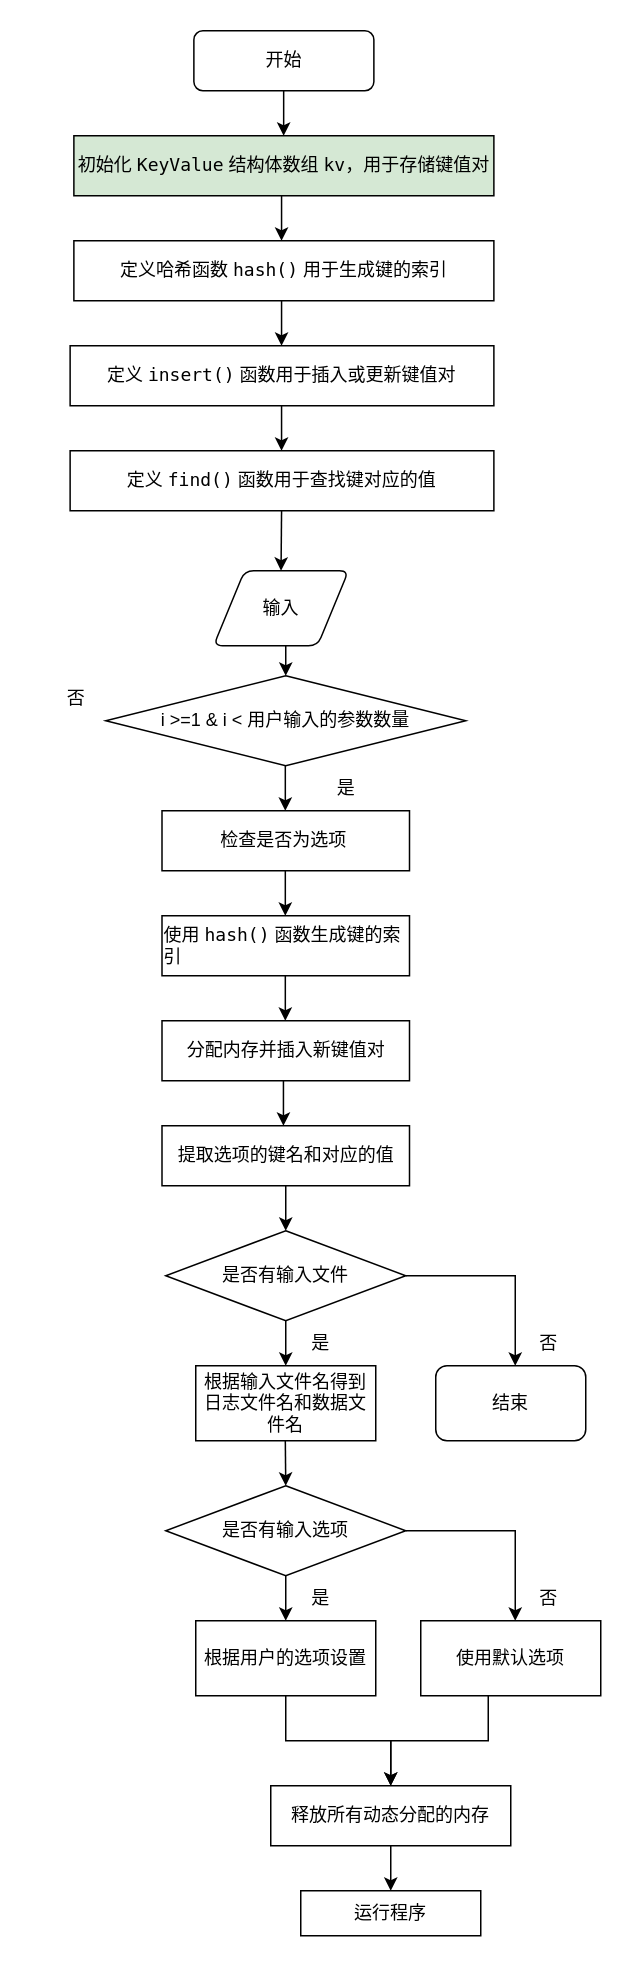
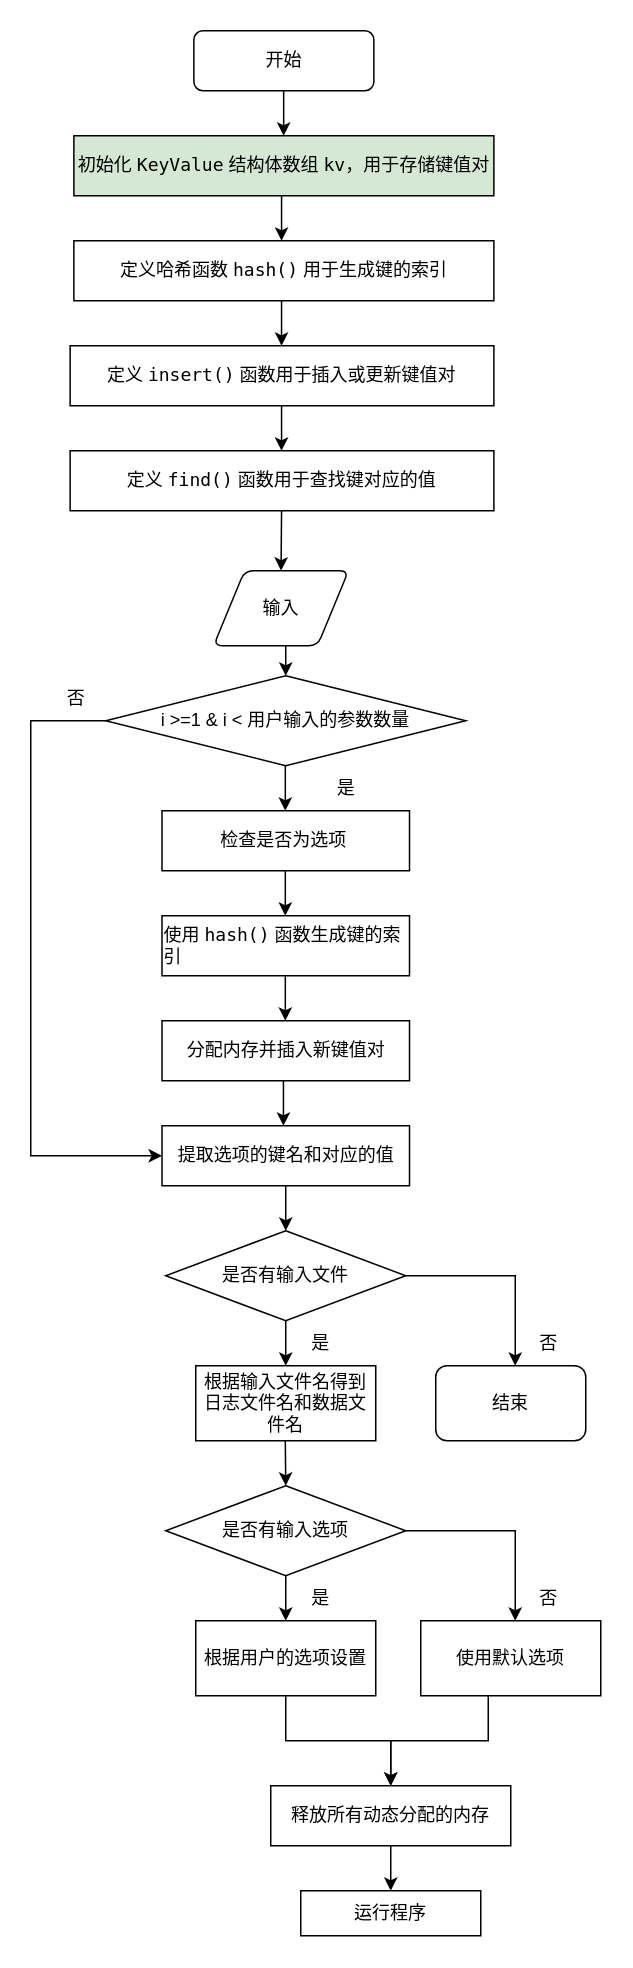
  <mxCell id="0" />
  <mxCell id="1" parent="0" />
  <mxCell id="2" value="初始化&amp;nbsp;&lt;code style=&quot;border-color: var(--border-color); text-align: left;&quot;&gt;KeyValue&lt;/code&gt;&lt;span style=&quot;text-align: left;&quot;&gt;&amp;nbsp;结构体数组&amp;nbsp;&lt;/span&gt;&lt;code style=&quot;border-color: var(--border-color); text-align: left;&quot;&gt;kv&lt;/code&gt;&lt;span style=&quot;text-align: left;&quot;&gt;，用于存储键值对&lt;/span&gt;" style="rounded=0;whiteSpace=wrap;html=1;fillColor=#d5e8d4;" vertex="1" parent="1"><mxGeometry x="48.75" y="90" width="280" height="40" as="geometry" /></mxCell>
  <mxCell id="3" value="开始" style="rounded=1;whiteSpace=wrap;html=1;" vertex="1" parent="1"><mxGeometry x="128.75" y="20" width="120" height="40" as="geometry" /></mxCell>
  <mxCell id="4" value="" style="endArrow=classic;html=1;rounded=0;exitX=0.5;exitY=1;exitDx=0;exitDy=0;" edge="1" parent="1"><mxGeometry width="50" height="50" relative="1" as="geometry"><mxPoint x="188.61" y="60" as="sourcePoint" /><mxPoint x="188.61" y="90" as="targetPoint" /></mxGeometry></mxCell>
  <mxCell id="5" value="定义哈希函数&amp;nbsp;&lt;code style=&quot;border-color: var(--border-color); text-align: left;&quot;&gt;hash()&lt;/code&gt;&lt;span style=&quot;text-align: left;&quot;&gt;&amp;nbsp;用于生成键的索引&lt;/span&gt;" style="rounded=0;whiteSpace=wrap;html=1;" vertex="1" parent="1"><mxGeometry x="48.75" y="160" width="280" height="40" as="geometry" /></mxCell>
  <mxCell id="6" value="定义&amp;nbsp;&lt;code style=&quot;border-color: var(--border-color); text-align: left;&quot;&gt;insert()&lt;/code&gt;&lt;span style=&quot;border-color: var(--border-color); text-align: left;&quot;&gt;&amp;nbsp;函数用于插入或更新键值对&lt;/span&gt;" style="rounded=0;whiteSpace=wrap;html=1;" vertex="1" parent="1"><mxGeometry x="46.25" y="230" width="282.5" height="40" as="geometry" /></mxCell>
  <mxCell id="7" value="定义&amp;nbsp;&lt;code style=&quot;border-color: var(--border-color); text-align: left; background-color: initial;&quot;&gt;find()&lt;/code&gt;&lt;span style=&quot;border-color: var(--border-color); text-align: left;&quot;&gt;&amp;nbsp;函数用于查找键对应的值&lt;/span&gt;" style="rounded=0;whiteSpace=wrap;html=1;" vertex="1" parent="1"><mxGeometry x="46.25" y="300" width="282.5" height="40" as="geometry" /></mxCell>
  <mxCell id="8" value="i &amp;gt;=1 &amp;amp; i &amp;lt; 用户输入的参数数量" style="rhombus;whiteSpace=wrap;html=1;" vertex="1" parent="1"><mxGeometry x="70" y="450" width="240" height="60" as="geometry" /></mxCell>
  <mxCell id="9" value="检查是否为选项&lt;span style=&quot;border-color: var(--border-color); text-align: left;&quot;&gt;&amp;nbsp;&lt;/span&gt;" style="rounded=0;whiteSpace=wrap;html=1;" vertex="1" parent="1"><mxGeometry x="107.5" y="540" width="165" height="40" as="geometry" /></mxCell>
+ <mxCell id="10" value="" style="endArrow=classic;html=1;rounded=0;exitX=0;exitY=0.5;exitDx=0;exitDy=0;entryX=0;entryY=0.5;entryDx=0;entryDy=0;" edge="1" parent="1" source="8" target="13"><mxGeometry width="50" height="50" relative="1" as="geometry"><mxPoint x="160" y="510" as="sourcePoint" /><mxPoint x="120" y="770" as="targetPoint" /><Array as="points"><mxPoint x="20" y="480" /><mxPoint x="20" y="770" /></Array></mxGeometry></mxCell>
  <mxCell id="11" value="" style="endArrow=classic;html=1;rounded=0;exitX=0.5;exitY=1;exitDx=0;exitDy=0;" edge="1" parent="1"><mxGeometry width="50" height="50" relative="1" as="geometry"><mxPoint x="190" y="420" as="sourcePoint" /><mxPoint x="190" y="450" as="targetPoint" /></mxGeometry></mxCell>
  <mxCell id="12" value="输入" style="shape=parallelogram;html=1;strokeWidth=1;perimeter=parallelogramPerimeter;whiteSpace=wrap;rounded=1;arcSize=12;size=0.23;" vertex="1" parent="1"><mxGeometry x="141.87" y="380" width="90" height="50" as="geometry" /></mxCell>
  <mxCell id="13" value="提取选项的键名和对应的值" style="rounded=0;whiteSpace=wrap;html=1;" vertex="1" parent="1"><mxGeometry x="107.5" y="750" width="165" height="40" as="geometry" /></mxCell>
  <mxCell id="14" value="" style="endArrow=classic;html=1;rounded=0;exitX=0.5;exitY=1;exitDx=0;exitDy=0;" edge="1" parent="1"><mxGeometry width="50" height="50" relative="1" as="geometry"><mxPoint x="190" y="790" as="sourcePoint" /><mxPoint x="190" y="820" as="targetPoint" /></mxGeometry></mxCell>
  <mxCell id="15" value="是否有输入文件" style="rhombus;whiteSpace=wrap;html=1;" vertex="1" parent="1"><mxGeometry x="110" y="820" width="160" height="60" as="geometry" /></mxCell>
  <mxCell id="16" value="根据输入文件名得到日志文件名和数据文件名" style="rounded=0;whiteSpace=wrap;html=1;" vertex="1" parent="1"><mxGeometry x="130" y="910" width="120" height="50" as="geometry" /></mxCell>
  <mxCell id="17" value="" style="endArrow=classic;html=1;rounded=0;exitX=0.5;exitY=1;exitDx=0;exitDy=0;" edge="1" parent="1" source="15"><mxGeometry width="50" height="50" relative="1" as="geometry"><mxPoint x="187.26" y="900" as="sourcePoint" /><mxPoint x="190" y="910" as="targetPoint" /></mxGeometry></mxCell>
  <mxCell id="18" value="是" style="text;html=1;align=center;verticalAlign=middle;resizable=0;points=[];autosize=1;strokeColor=none;fillColor=none;" vertex="1" parent="1"><mxGeometry x="192.5" y="880" width="40" height="30" as="geometry" /></mxCell>
  <mxCell id="19" value="" style="endArrow=classic;html=1;rounded=0;exitX=1;exitY=0.5;exitDx=0;exitDy=0;" edge="1" parent="1" source="15"><mxGeometry width="50" height="50" relative="1" as="geometry"><mxPoint x="267.5" y="870" as="sourcePoint" /><mxPoint x="343" y="910" as="targetPoint" /><Array as="points"><mxPoint x="343" y="850" /></Array></mxGeometry></mxCell>
  <mxCell id="20" value="否" style="text;html=1;align=center;verticalAlign=middle;resizable=0;points=[];autosize=1;strokeColor=none;fillColor=none;" vertex="1" parent="1"><mxGeometry x="345" y="880" width="40" height="30" as="geometry" /></mxCell>
  <mxCell id="21" value="结束" style="rounded=1;whiteSpace=wrap;html=1;" vertex="1" parent="1"><mxGeometry x="290" y="910" width="100" height="50" as="geometry" /></mxCell>
  <mxCell id="22" value="是否有输入选项" style="rhombus;whiteSpace=wrap;html=1;" vertex="1" parent="1"><mxGeometry x="110" y="990" width="160" height="60" as="geometry" /></mxCell>
  <mxCell id="23" value="根据用户的选项设置" style="rounded=0;whiteSpace=wrap;html=1;" vertex="1" parent="1"><mxGeometry x="130" y="1080" width="120" height="50" as="geometry" /></mxCell>
  <mxCell id="24" value="" style="endArrow=classic;html=1;rounded=0;exitX=0.5;exitY=1;exitDx=0;exitDy=0;" edge="1" parent="1" source="22"><mxGeometry width="50" height="50" relative="1" as="geometry"><mxPoint x="187.26" y="1070" as="sourcePoint" /><mxPoint x="190" y="1080" as="targetPoint" /></mxGeometry></mxCell>
  <mxCell id="25" value="是" style="text;html=1;align=center;verticalAlign=middle;resizable=0;points=[];autosize=1;strokeColor=none;fillColor=none;" vertex="1" parent="1"><mxGeometry x="192.5" y="1050" width="40" height="30" as="geometry" /></mxCell>
  <mxCell id="26" value="" style="endArrow=classic;html=1;rounded=0;exitX=1;exitY=0.5;exitDx=0;exitDy=0;" edge="1" parent="1" source="22"><mxGeometry width="50" height="50" relative="1" as="geometry"><mxPoint x="267.5" y="1040" as="sourcePoint" /><mxPoint x="343" y="1080" as="targetPoint" /><Array as="points"><mxPoint x="343" y="1020" /></Array></mxGeometry></mxCell>
  <mxCell id="27" value="否" style="text;html=1;align=center;verticalAlign=middle;resizable=0;points=[];autosize=1;strokeColor=none;fillColor=none;" vertex="1" parent="1"><mxGeometry x="345" y="1050" width="40" height="30" as="geometry" /></mxCell>
  <mxCell id="28" value="" style="endArrow=classic;html=1;rounded=0;exitX=0.5;exitY=1;exitDx=0;exitDy=0;" edge="1" parent="1"><mxGeometry width="50" height="50" relative="1" as="geometry"><mxPoint x="189.71" y="960" as="sourcePoint" /><mxPoint x="190" y="990" as="targetPoint" /></mxGeometry></mxCell>
  <mxCell id="29" value="使用默认选项" style="rounded=0;whiteSpace=wrap;html=1;" vertex="1" parent="1"><mxGeometry x="280" y="1080" width="120" height="50" as="geometry" /></mxCell>
  <mxCell id="30" value="" style="endArrow=classic;html=1;rounded=0;exitX=0.5;exitY=1;exitDx=0;exitDy=0;" edge="1" parent="1" source="23"><mxGeometry width="50" height="50" relative="1" as="geometry"><mxPoint x="260" y="1090" as="sourcePoint" /><mxPoint x="260" y="1190" as="targetPoint" /><Array as="points"><mxPoint x="190" y="1160" /><mxPoint x="260" y="1160" /></Array></mxGeometry></mxCell>
  <mxCell id="31" value="" style="endArrow=classic;html=1;rounded=0;exitX=0.5;exitY=1;exitDx=0;exitDy=0;" edge="1" parent="1"><mxGeometry width="50" height="50" relative="1" as="geometry"><mxPoint x="325" y="1130" as="sourcePoint" /><mxPoint x="260" y="1190" as="targetPoint" /><Array as="points"><mxPoint x="325" y="1160" /><mxPoint x="260" y="1160" /></Array></mxGeometry></mxCell>
  <mxCell id="32" value="&lt;div style=&quot;text-align: left;&quot;&gt;使用&amp;nbsp;&lt;code style=&quot;border-color: var(--border-color);&quot;&gt;hash()&lt;/code&gt;&amp;nbsp;函数生成键的索引&lt;br&gt;&lt;/div&gt;" style="rounded=0;whiteSpace=wrap;html=1;" vertex="1" parent="1"><mxGeometry x="107.5" y="610" width="165" height="40" as="geometry" /></mxCell>
  <mxCell id="33" value="&lt;div style=&quot;text-align: left;&quot;&gt;分配内存并插入新键值对&lt;br&gt;&lt;/div&gt;" style="rounded=0;whiteSpace=wrap;html=1;" vertex="1" parent="1"><mxGeometry x="107.5" y="680" width="165" height="40" as="geometry" /></mxCell>
  <mxCell id="34" value="" style="endArrow=classic;html=1;rounded=0;exitX=0.5;exitY=1;exitDx=0;exitDy=0;" edge="1" parent="1"><mxGeometry width="50" height="50" relative="1" as="geometry"><mxPoint x="187.21" y="130" as="sourcePoint" /><mxPoint x="187.21" y="160" as="targetPoint" /></mxGeometry></mxCell>
  <mxCell id="35" value="" style="endArrow=classic;html=1;rounded=0;exitX=0.5;exitY=1;exitDx=0;exitDy=0;" edge="1" parent="1"><mxGeometry width="50" height="50" relative="1" as="geometry"><mxPoint x="187.21" y="200" as="sourcePoint" /><mxPoint x="187.21" y="230" as="targetPoint" /></mxGeometry></mxCell>
  <mxCell id="36" value="" style="endArrow=classic;html=1;rounded=0;exitX=0.5;exitY=1;exitDx=0;exitDy=0;" edge="1" parent="1"><mxGeometry width="50" height="50" relative="1" as="geometry"><mxPoint x="187.21" y="270" as="sourcePoint" /><mxPoint x="187.21" y="300" as="targetPoint" /></mxGeometry></mxCell>
  <mxCell id="37" value="" style="endArrow=classic;html=1;rounded=0;exitX=0.5;exitY=1;exitDx=0;exitDy=0;entryX=0.5;entryY=0;entryDx=0;entryDy=0;" edge="1" parent="1" target="12"><mxGeometry width="50" height="50" relative="1" as="geometry"><mxPoint x="187.21" y="340" as="sourcePoint" /><mxPoint x="187.21" y="370" as="targetPoint" /></mxGeometry></mxCell>
  <mxCell id="38" value="" style="endArrow=classic;html=1;rounded=0;exitX=0.5;exitY=1;exitDx=0;exitDy=0;" edge="1" parent="1"><mxGeometry width="50" height="50" relative="1" as="geometry"><mxPoint x="189.71" y="510" as="sourcePoint" /><mxPoint x="189.71" y="540" as="targetPoint" /></mxGeometry></mxCell>
  <mxCell id="39" value="" style="endArrow=classic;html=1;rounded=0;exitX=0.5;exitY=1;exitDx=0;exitDy=0;" edge="1" parent="1"><mxGeometry width="50" height="50" relative="1" as="geometry"><mxPoint x="189.71" y="580" as="sourcePoint" /><mxPoint x="189.71" y="610" as="targetPoint" /></mxGeometry></mxCell>
  <mxCell id="40" value="" style="endArrow=classic;html=1;rounded=0;exitX=0.5;exitY=1;exitDx=0;exitDy=0;" edge="1" parent="1"><mxGeometry width="50" height="50" relative="1" as="geometry"><mxPoint x="189.71" y="650" as="sourcePoint" /><mxPoint x="189.71" y="680" as="targetPoint" /></mxGeometry></mxCell>
  <mxCell id="41" value="" style="endArrow=classic;html=1;rounded=0;exitX=0.5;exitY=1;exitDx=0;exitDy=0;" edge="1" parent="1"><mxGeometry width="50" height="50" relative="1" as="geometry"><mxPoint x="188.46" y="720" as="sourcePoint" /><mxPoint x="188.46" y="750" as="targetPoint" /></mxGeometry></mxCell>
  <mxCell id="42" value="释放所有动态分配的内存" style="rounded=0;whiteSpace=wrap;html=1;" vertex="1" parent="1"><mxGeometry x="180" y="1190" width="160" height="40" as="geometry" /></mxCell>
  <mxCell id="43" value="" style="endArrow=classic;html=1;rounded=0;" edge="1" parent="1"><mxGeometry width="50" height="50" relative="1" as="geometry"><mxPoint x="260" y="1230" as="sourcePoint" /><mxPoint x="260" y="1260" as="targetPoint" /></mxGeometry></mxCell>
  <mxCell id="44" value="运行程序" style="rounded=0;whiteSpace=wrap;html=1;" vertex="1" parent="1"><mxGeometry x="200" y="1260" width="120" height="30" as="geometry" /></mxCell>
  <mxCell id="45" value="是" style="text;html=1;align=center;verticalAlign=middle;resizable=0;points=[];autosize=1;strokeColor=none;fillColor=none;" vertex="1" parent="1"><mxGeometry x="210" y="510" width="40" height="30" as="geometry" /></mxCell>
  <mxCell id="46" value="否" style="text;html=1;align=center;verticalAlign=middle;resizable=0;points=[];autosize=1;strokeColor=none;fillColor=none;" vertex="1" parent="1"><mxGeometry x="30" y="450" width="40" height="30" as="geometry" /></mxCell>
